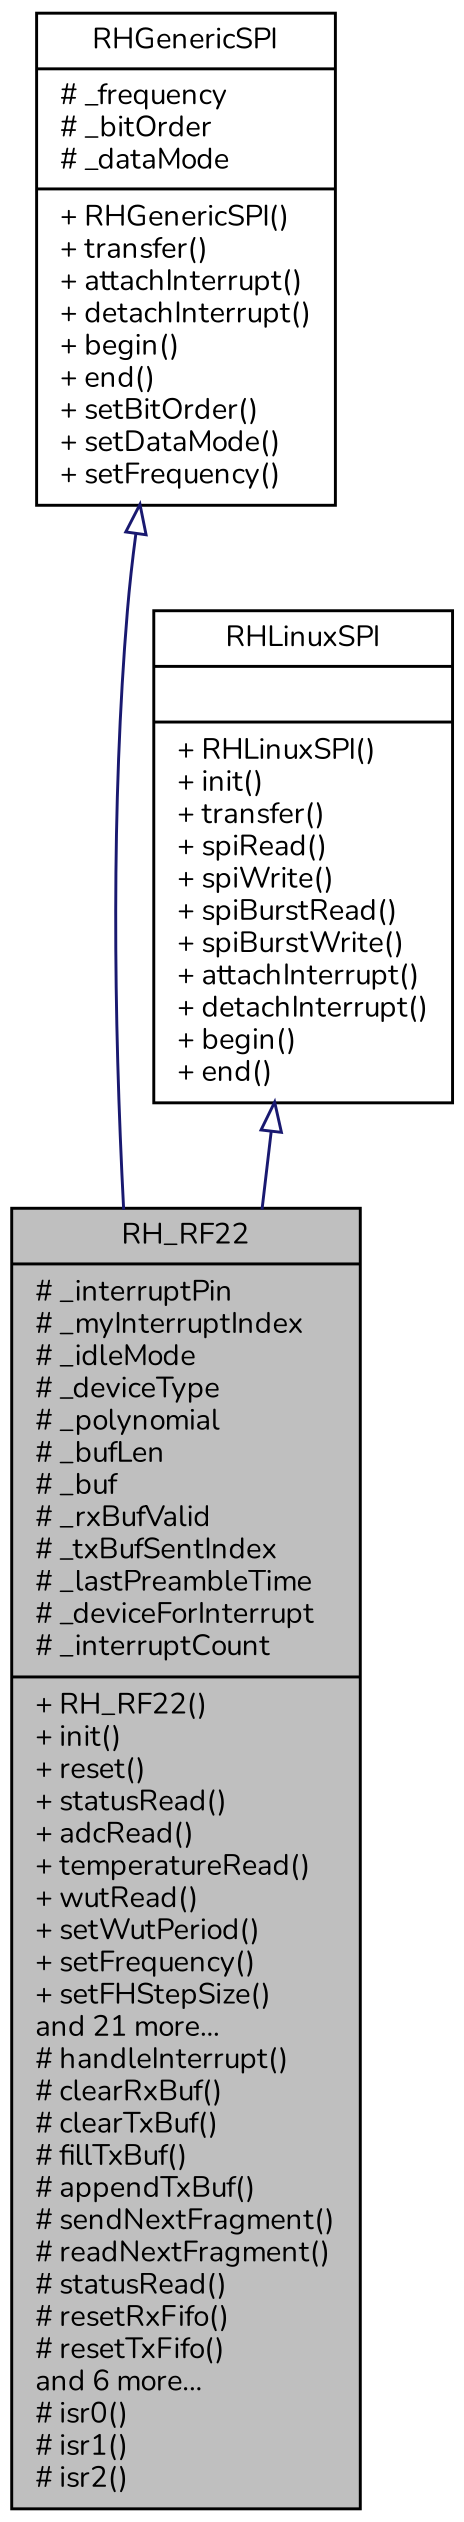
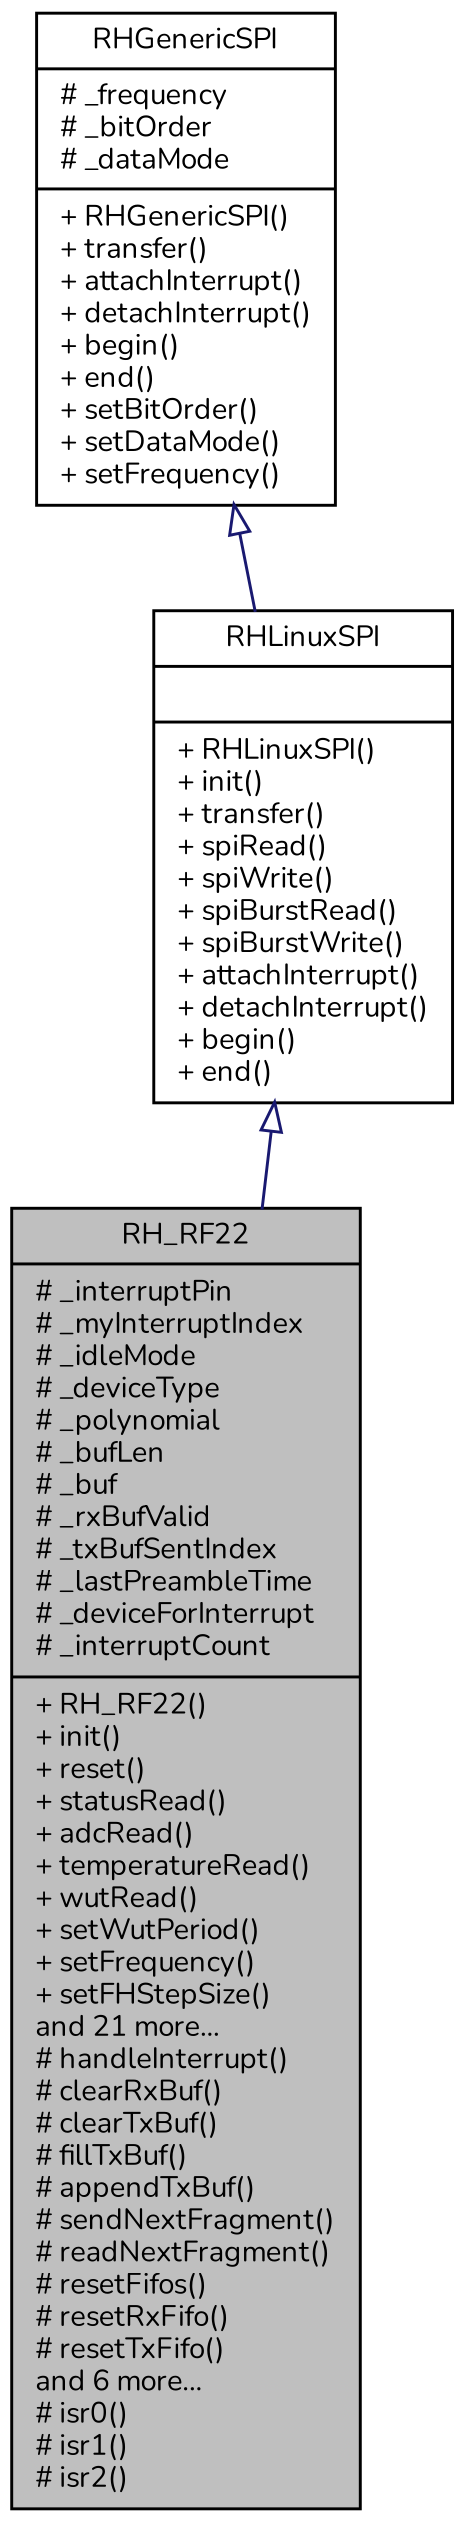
  digraph {
    fontname=Nunito
    node [color=black fillcolor=white fontname=Nunito fontsize=10 shape=record style=filled]
    edge [arrowtail=onormal color=midnightblue dir=back fontname=Nunito fontsize=10 labelfontname=Helvetica labelfontsize=10 style=solid]
-   n1 [fillcolor=grey75 fontcolor=black height=0.2 label="{RH_RF22\n|# _interruptPin\l# _myInterruptIndex\l# _idleMode\l# _deviceType\l# _polynomial\l# _bufLen\l# _buf\l# _rxBufValid\l# _txBufSentIndex\l# _lastPreambleTime\l# _deviceForInterrupt\l# _interruptCount\l|+ RH_RF22()\l+ init()\l+ reset()\l+ statusRead()\l+ adcRead()\l+ temperatureRead()\l+ wutRead()\l+ setWutPeriod()\l+ setFrequency()\l+ setFHStepSize()\land 21 more...\l# handleInterrupt()\l# clearRxBuf()\l# clearTxBuf()\l# fillTxBuf()\l# appendTxBuf()\l# sendNextFragment()\l# readNextFragment()\l# statusRead()\l# resetRxFifo()\l# resetTxFifo()\land 6 more...\l# isr0()\l# isr1()\l# isr2()\l}" width=0.4]
+   n1 [fillcolor=grey75 fontcolor=black height=0.2 label="{RH_RF22\n|# _interruptPin\l# _myInterruptIndex\l# _idleMode\l# _deviceType\l# _polynomial\l# _bufLen\l# _buf\l# _rxBufValid\l# _txBufSentIndex\l# _lastPreambleTime\l# _deviceForInterrupt\l# _interruptCount\l|+ RH_RF22()\l+ init()\l+ reset()\l+ statusRead()\l+ adcRead()\l+ temperatureRead()\l+ wutRead()\l+ setWutPeriod()\l+ setFrequency()\l+ setFHStepSize()\land 21 more...\l# handleInterrupt()\l# clearRxBuf()\l# clearTxBuf()\l# fillTxBuf()\l# appendTxBuf()\l# sendNextFragment()\l# readNextFragment()\l# resetFifos()\l# resetRxFifo()\l# resetTxFifo()\land 6 more...\l# isr0()\l# isr1()\l# isr2()\l}" width=0.4]
    n2 [height=0.2 label="{RHLinuxSPI\n||+ RHLinuxSPI()\l+ init()\l+ transfer()\l+ spiRead()\l+ spiWrite()\l+ spiBurstRead()\l+ spiBurstWrite()\l+ attachInterrupt()\l+ detachInterrupt()\l+ begin()\l+ end()\l}" width=0.4]
    n3 [height=0.2 label="{RHGenericSPI\n|# _frequency\l# _bitOrder\l# _dataMode\l|+ RHGenericSPI()\l+ transfer()\l+ attachInterrupt()\l+ detachInterrupt()\l+ begin()\l+ end()\l+ setBitOrder()\l+ setDataMode()\l+ setFrequency()\l}" width=0.4]
    n2 -> n1
-   n3 -> n1
+   n3 -> n2
  }
